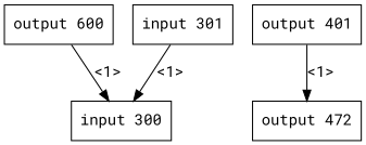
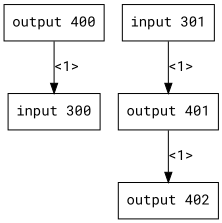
  digraph {
    fontname="Roboto Mono"
    node [fontname="Roboto Mono" shape=record]
    edge [fontname="Roboto Mono"]
    n1 [label="input 300"]
-   n2 [label="output 600"]
+   n2 [label="output 400"]
    n3 [label="input 301"]
    n4 [label="output 401"]
-   n5 [label="output 472"]
+   n5 [label="output 402"]
    n2 -> n1 [label="<1>"]
-   n3 -> n1 [label="<1>"]
+   n3 -> n4 [label="<1>"]
    n4 -> n5 [label="<1>"]
  }
